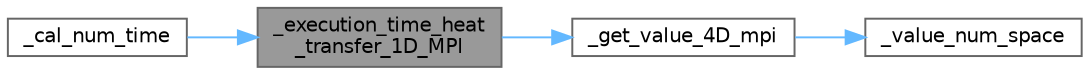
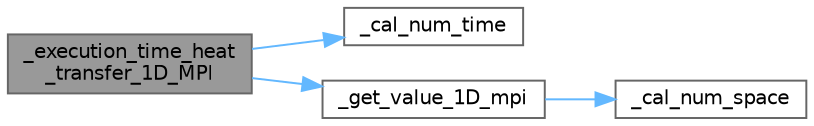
  digraph {
    rankdir=LR
    node [color=grey40 fillcolor=white fontname=Helvetica fontsize=10 shape=box style=filled]
    edge [color=steelblue1 fontname=Helvetica fontsize=10 labelfontname=Helvetica labelfontsize=10 style=solid]
    n1 [color=gray40 fillcolor=grey60 fontcolor=black height=0.2 label="_execution_time_heat\l_transfer_1D_MPI" width=0.4]
    n2 [height=0.2 label=_cal_num_time width=0.4]
-   n3 [height=0.2 label=_get_value_4D_mpi width=0.4]
-   n4 [height=0.2 label=_value_num_space width=0.4]
-   n2 -> n1
+   n3 [height=0.2 label=_get_value_1D_mpi width=0.4]
+   n4 [height=0.2 label=_cal_num_space width=0.4]
+   n1 -> n2
    n1 -> n3
    n3 -> n4
  }
